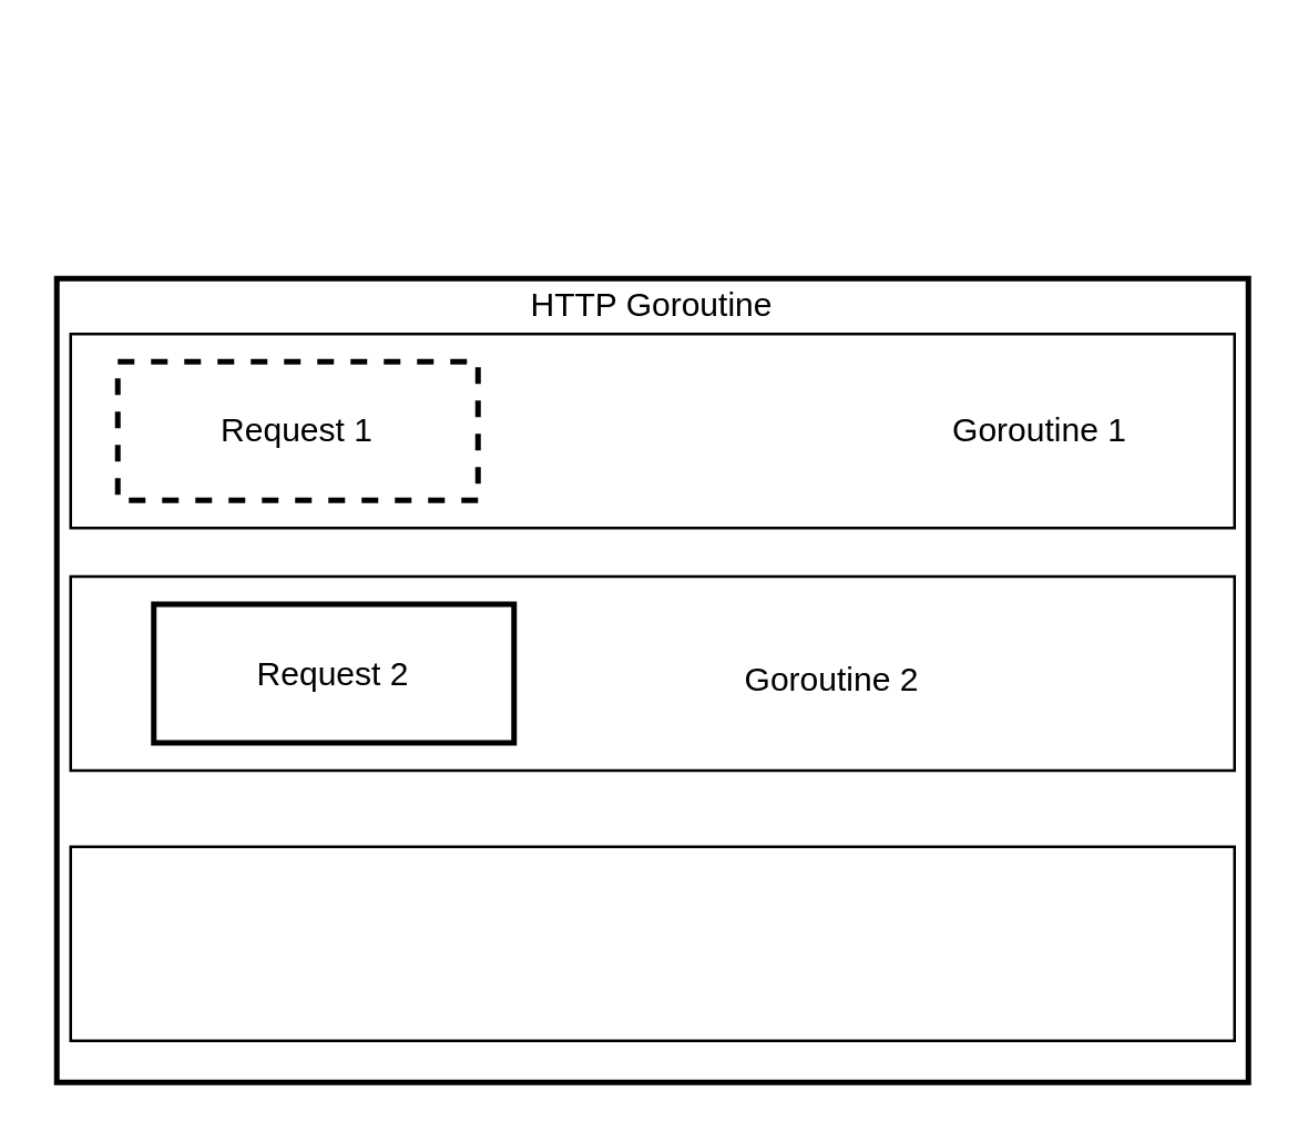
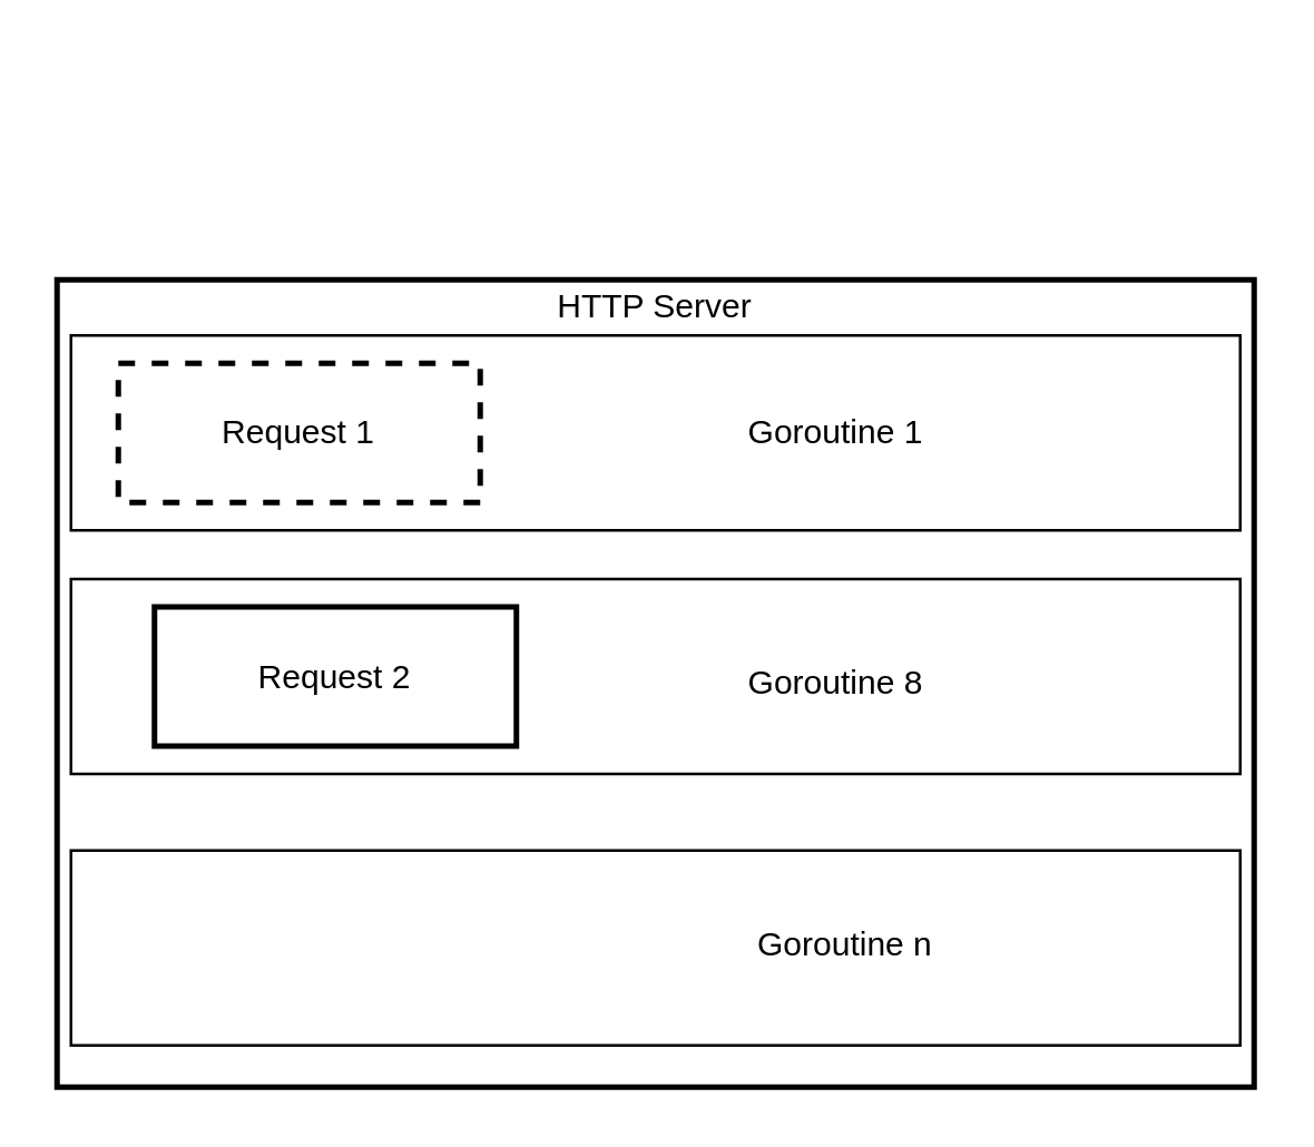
  <mxCell id="0" />
  <mxCell id="1" parent="0" />
  <mxCell id="2" value="" style="rounded=0;whiteSpace=wrap;html=1;strokeWidth=2;" parent="1" vertex="1"><mxGeometry x="20" y="100" width="430" height="290" as="geometry" /></mxCell>
  <mxCell id="3" value="" style="rounded=0;whiteSpace=wrap;html=1;" vertex="1" parent="1"><mxGeometry x="25" y="305" width="420" height="70" as="geometry" /></mxCell>
  <mxCell id="4" value="" style="rounded=0;whiteSpace=wrap;html=1;" vertex="1" parent="1"><mxGeometry x="25" y="207.5" width="420" height="70" as="geometry" /></mxCell>
  <mxCell id="5" value="" style="rounded=0;whiteSpace=wrap;html=1;" vertex="1" parent="1"><mxGeometry x="25" y="120" width="420" height="70" as="geometry" /></mxCell>
  <mxCell id="6" value="Request 1" style="rounded=0;whiteSpace=wrap;html=1;strokeWidth=2;dashed=1;" parent="1" vertex="1"><mxGeometry x="42" y="130" width="130" height="50" as="geometry" /></mxCell>
  <mxCell id="7" value="Request 2" style="rounded=0;whiteSpace=wrap;html=1;strokeWidth=2;" parent="1" vertex="1"><mxGeometry x="55" y="217.5" width="130" height="50" as="geometry" /></mxCell>
- <mxCell id="8" value="HTTP Goroutine" style="text;html=1;strokeColor=none;fillColor=none;align=center;verticalAlign=middle;whiteSpace=wrap;rounded=0;strokeWidth=2;" parent="1" vertex="1"><mxGeometry x="175" y="100" width="120" height="20" as="geometry" /></mxCell>
+ <mxCell id="8" value="HTTP Server" style="text;html=1;strokeColor=none;fillColor=none;align=center;verticalAlign=middle;whiteSpace=wrap;rounded=0;strokeWidth=2;" parent="1" vertex="1"><mxGeometry x="175" y="100" width="120" height="20" as="geometry" /></mxCell>
  <mxCell id="9" value="&lt;br&gt;&lt;span style=&quot;font-size: 15px&quot;&gt;&lt;br&gt;&lt;/span&gt;" style="text;html=1;strokeColor=none;fillColor=none;align=center;verticalAlign=middle;whiteSpace=wrap;rounded=0;" parent="1" vertex="1"><mxGeometry x="185" y="20" width="100" height="20" as="geometry" /></mxCell>
- <mxCell id="10" value="Goroutine 1" style="text;html=1;strokeColor=none;fillColor=none;align=center;verticalAlign=middle;whiteSpace=wrap;rounded=0;" vertex="1" parent="1"><mxGeometry x="335" y="145" width="80" height="20" as="geometry" /></mxCell>
- <mxCell id="11" value="Goroutine 2" style="text;html=1;strokeColor=none;fillColor=none;align=center;verticalAlign=middle;whiteSpace=wrap;rounded=0;" vertex="1" parent="1"><mxGeometry x="260" y="235" width="80" height="20" as="geometry" /></mxCell>
+ <mxCell id="10" value="Goroutine 1" style="text;html=1;strokeColor=none;fillColor=none;align=center;verticalAlign=middle;whiteSpace=wrap;rounded=0;" vertex="1" parent="1"><mxGeometry x="260" y="145" width="80" height="20" as="geometry" /></mxCell>
+ <mxCell id="11" value="Goroutine 8" style="text;html=1;strokeColor=none;fillColor=none;align=center;verticalAlign=middle;whiteSpace=wrap;rounded=0;" vertex="1" parent="1"><mxGeometry x="260" y="235" width="80" height="20" as="geometry" /></mxCell>
+ <mxCell id="12" value="Goroutine n" style="text;html=1;" vertex="1" parent="1"><mxGeometry x="270" y="325" width="90" height="30" as="geometry" /></mxCell>
